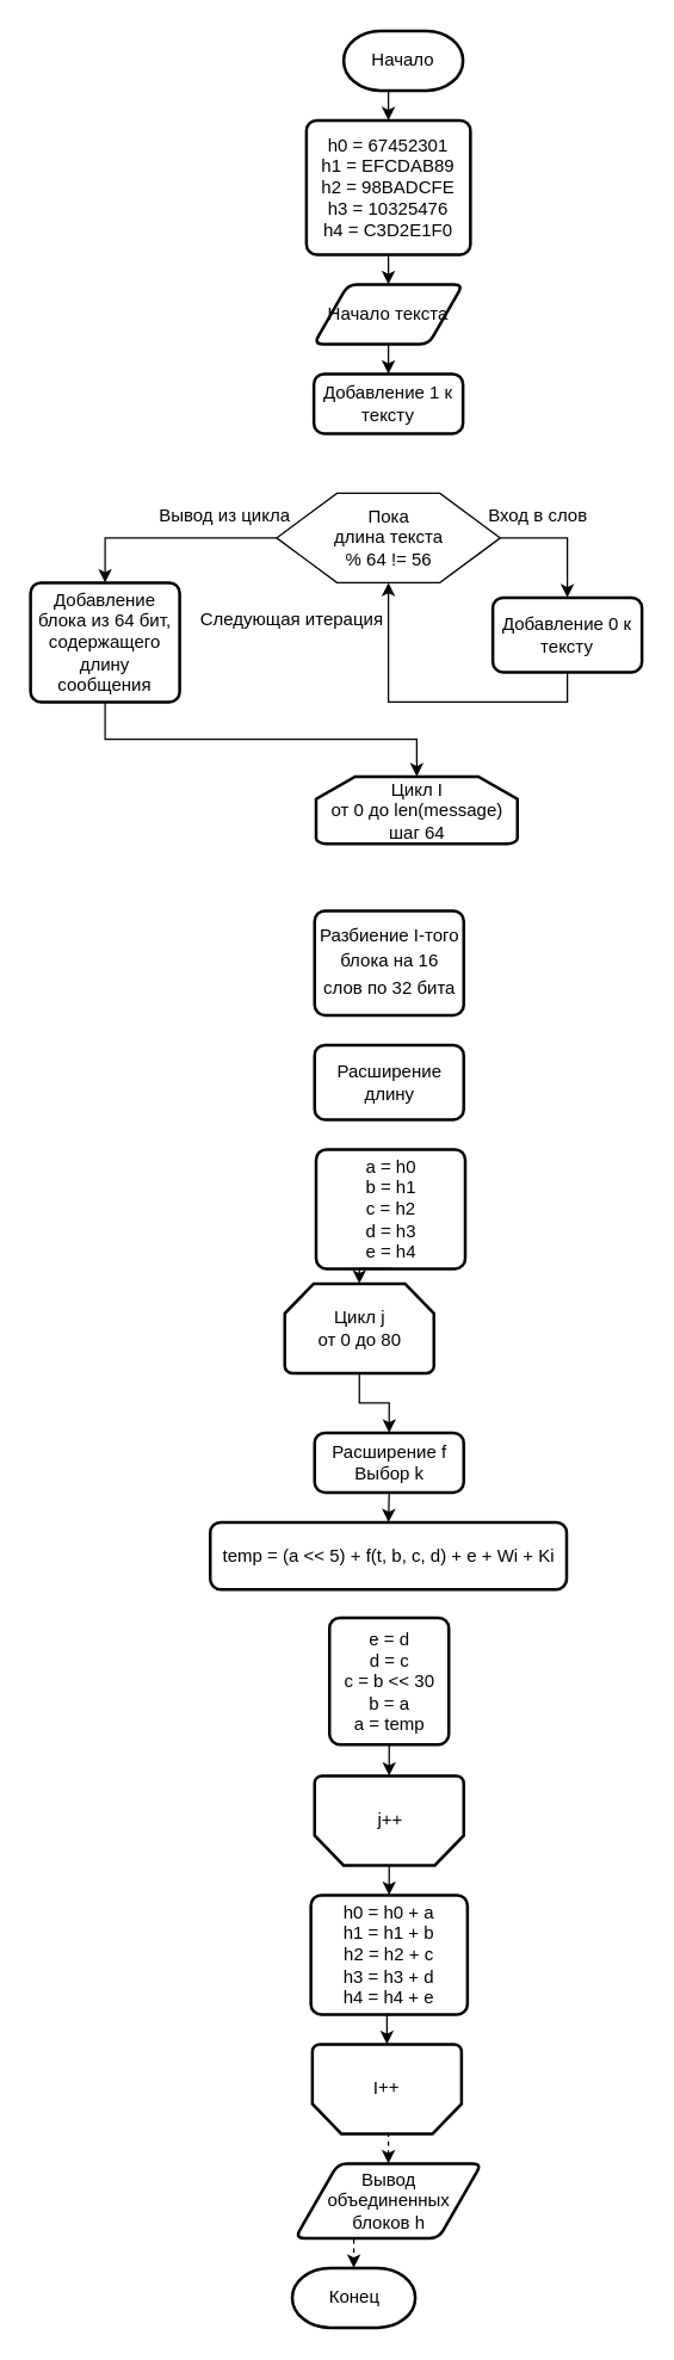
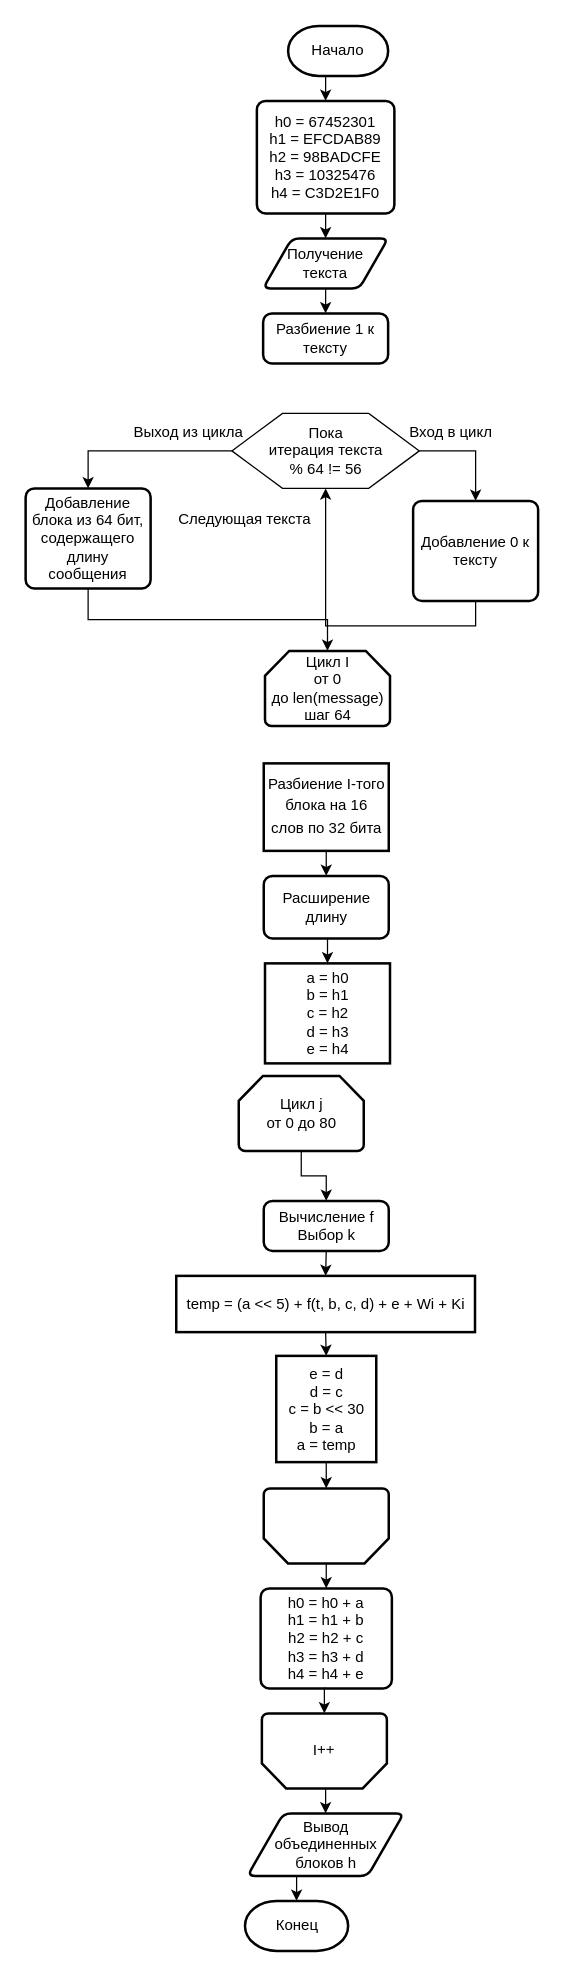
  <mxCell id="0" />
  <mxCell id="1" parent="0" />
  <mxCell id="2" style="edgeStyle=orthogonalEdgeStyle;rounded=0;orthogonalLoop=1;jettySize=auto;html=1;exitX=0.5;exitY=1;exitDx=0;exitDy=0;exitPerimeter=0;entryX=0.5;entryY=0;entryDx=0;entryDy=0;" edge="1" parent="1" source="3" target="7"><mxGeometry relative="1" as="geometry" /></mxCell>
  <mxCell id="3" value="Начало" style="strokeWidth=2;html=1;shape=mxgraph.flowchart.terminator;whiteSpace=wrap;" vertex="1" parent="1"><mxGeometry x="230" y="20" width="80" height="40" as="geometry" /></mxCell>
  <mxCell id="4" style="edgeStyle=orthogonalEdgeStyle;rounded=0;orthogonalLoop=1;jettySize=auto;html=1;exitX=0.5;exitY=1;exitDx=0;exitDy=0;entryX=0.5;entryY=0;entryDx=0;entryDy=0;" edge="1" parent="1" source="5" target="8"><mxGeometry relative="1" as="geometry" /></mxCell>
- <mxCell id="5" value="Начало текста" style="shape=parallelogram;html=1;strokeWidth=2;perimeter=parallelogramPerimeter;whiteSpace=wrap;rounded=1;arcSize=12;size=0.23;" vertex="1" parent="1"><mxGeometry x="210" y="190" width="100" height="40" as="geometry" /></mxCell>
+ <mxCell id="5" value="Получение текста" style="shape=parallelogram;html=1;strokeWidth=2;perimeter=parallelogramPerimeter;whiteSpace=wrap;rounded=1;arcSize=12;size=0.23;" vertex="1" parent="1"><mxGeometry x="210" y="190" width="100" height="40" as="geometry" /></mxCell>
  <mxCell id="6" style="edgeStyle=orthogonalEdgeStyle;rounded=0;orthogonalLoop=1;jettySize=auto;html=1;exitX=0.5;exitY=1;exitDx=0;exitDy=0;entryX=0.5;entryY=0;entryDx=0;entryDy=0;" edge="1" parent="1" source="7" target="5"><mxGeometry relative="1" as="geometry" /></mxCell>
  <mxCell id="7" value="&lt;div&gt;h0 = 67452301&lt;/div&gt;&lt;div&gt;h1 = EFCDAB89&lt;/div&gt;&lt;div&gt;h2 = 98BADCFE&lt;/div&gt;&lt;div&gt;h3 = 10325476&lt;/div&gt;&lt;div&gt;&lt;span style=&quot;background-color: initial;&quot;&gt;h4 = C3D2E1F0&lt;/span&gt;&lt;/div&gt;" style="rounded=1;whiteSpace=wrap;html=1;absoluteArcSize=1;arcSize=14;strokeWidth=2;align=center;" vertex="1" parent="1"><mxGeometry x="205" y="80" width="110" height="90" as="geometry" /></mxCell>
- <mxCell id="8" value="Добавление 1 к тексту" style="rounded=1;whiteSpace=wrap;html=1;absoluteArcSize=1;arcSize=14;strokeWidth=2;" vertex="1" parent="1"><mxGeometry x="210" y="250" width="100" height="40" as="geometry" /></mxCell>
+ <mxCell id="8" value="Разбиение 1 к тексту" style="rounded=1;whiteSpace=wrap;html=1;absoluteArcSize=1;arcSize=14;strokeWidth=2;" vertex="1" parent="1"><mxGeometry x="210" y="250" width="100" height="40" as="geometry" /></mxCell>
  <mxCell id="9" style="edgeStyle=orthogonalEdgeStyle;rounded=0;orthogonalLoop=1;jettySize=auto;html=1;exitX=1;exitY=0.5;exitDx=0;exitDy=0;entryX=0.5;entryY=0;entryDx=0;entryDy=0;" edge="1" parent="1" source="13" target="11"><mxGeometry relative="1" as="geometry"><mxPoint x="350" y="360" as="sourcePoint" /></mxGeometry></mxCell>
  <mxCell id="10" style="edgeStyle=orthogonalEdgeStyle;rounded=0;orthogonalLoop=1;jettySize=auto;html=1;exitX=0.5;exitY=1;exitDx=0;exitDy=0;entryX=0.5;entryY=1;entryDx=0;entryDy=0;" edge="1" parent="1" source="11" target="13"><mxGeometry relative="1" as="geometry" /></mxCell>
- <mxCell id="11" value="Добавление 0 к тексту" style="rounded=1;whiteSpace=wrap;html=1;absoluteArcSize=1;arcSize=14;strokeWidth=2;" vertex="1" parent="1"><mxGeometry x="330" y="400" width="100" height="50" as="geometry" /></mxCell>
+ <mxCell id="11" value="Добавление 0 к тексту" style="rounded=1;whiteSpace=wrap;html=1;absoluteArcSize=1;arcSize=14;strokeWidth=2;" vertex="1" parent="1"><mxGeometry x="330" y="400" width="100" height="80" as="geometry" /></mxCell>
  <mxCell id="12" style="edgeStyle=orthogonalEdgeStyle;rounded=0;orthogonalLoop=1;jettySize=auto;html=1;exitX=0;exitY=0.5;exitDx=0;exitDy=0;entryX=0.5;entryY=0;entryDx=0;entryDy=0;" edge="1" parent="1" source="13" target="16"><mxGeometry relative="1" as="geometry" /></mxCell>
- <mxCell id="13" value="&lt;font style=&quot;text-wrap: wrap; font-size: 12px;&quot;&gt;Пока длина&amp;nbsp;&lt;/font&gt;&lt;span style=&quot;text-wrap: wrap; background-color: initial;&quot;&gt;текста % 64 != 56&lt;/span&gt;" style="verticalLabelPosition=middle;verticalAlign=middle;html=1;shape=hexagon;perimeter=hexagonPerimeter2;arcSize=6;size=0.27;labelPosition=center;align=center;" vertex="1" parent="1"><mxGeometry x="185" y="330" width="150" height="60" as="geometry" /></mxCell>
- <mxCell id="14" value="Вход в слов" style="text;html=1;align=center;verticalAlign=middle;resizable=0;points=[];autosize=1;strokeColor=none;fillColor=none;" vertex="1" parent="1"><mxGeometry x="315" y="330" width="90" height="30" as="geometry" /></mxCell>
- <mxCell id="15" value="Следующая итерация" style="text;html=1;align=center;verticalAlign=middle;resizable=0;points=[];autosize=1;strokeColor=none;fillColor=none;" vertex="1" parent="1"><mxGeometry x="120" y="400" width="150" height="30" as="geometry" /></mxCell>
+ <mxCell id="13" value="&lt;font style=&quot;text-wrap: wrap; font-size: 12px;&quot;&gt;Пока итерация&amp;nbsp;&lt;/font&gt;&lt;span style=&quot;text-wrap: wrap; background-color: initial;&quot;&gt;текста % 64 != 56&lt;/span&gt;" style="verticalLabelPosition=middle;verticalAlign=middle;html=1;shape=hexagon;perimeter=hexagonPerimeter2;arcSize=6;size=0.27;labelPosition=center;align=center;" vertex="1" parent="1"><mxGeometry x="185" y="330" width="150" height="60" as="geometry" /></mxCell>
+ <mxCell id="14" value="Вход в цикл" style="text;html=1;align=center;verticalAlign=middle;resizable=0;points=[];autosize=1;strokeColor=none;fillColor=none;" vertex="1" parent="1"><mxGeometry x="315" y="330" width="90" height="30" as="geometry" /></mxCell>
+ <mxCell id="15" value="Следующая текста" style="text;html=1;align=center;verticalAlign=middle;resizable=0;points=[];autosize=1;strokeColor=none;fillColor=none;" vertex="1" parent="1"><mxGeometry x="120" y="400" width="150" height="30" as="geometry" /></mxCell>
  <mxCell id="16" value="Добавление блока из 64 бит, содержащего длину сообщения" style="rounded=1;whiteSpace=wrap;html=1;absoluteArcSize=1;arcSize=14;strokeWidth=2;" vertex="1" parent="1"><mxGeometry x="20" y="390" width="100" height="80" as="geometry" /></mxCell>
- <mxCell id="17" value="Вывод из цикла" style="text;html=1;align=center;verticalAlign=middle;resizable=0;points=[];autosize=1;strokeColor=none;fillColor=none;" vertex="1" parent="1"><mxGeometry x="95" y="330" width="110" height="30" as="geometry" /></mxCell>
- <mxCell id="18" style="edgeStyle=orthogonalEdgeStyle;rounded=0;orthogonalLoop=1;jettySize=auto;html=1;exitX=0.5;exitY=0;exitDx=0;exitDy=0;exitPerimeter=0;entryX=0.5;entryY=0;entryDx=0;entryDy=0;dashed=1;" edge="1" parent="1" source="19" target="41"><mxGeometry relative="1" as="geometry" /></mxCell>
+ <mxCell id="17" value="Выход из цикла" style="text;html=1;align=center;verticalAlign=middle;resizable=0;points=[];autosize=1;strokeColor=none;fillColor=none;" vertex="1" parent="1"><mxGeometry x="95" y="330" width="110" height="30" as="geometry" /></mxCell>
+ <mxCell id="18" style="edgeStyle=orthogonalEdgeStyle;rounded=0;orthogonalLoop=1;jettySize=auto;html=1;exitX=0.5;exitY=0;exitDx=0;exitDy=0;exitPerimeter=0;entryX=0.5;entryY=0;entryDx=0;entryDy=0;" edge="1" parent="1" source="19" target="41"><mxGeometry relative="1" as="geometry" /></mxCell>
  <mxCell id="19" value="++I" style="strokeWidth=2;html=1;shape=mxgraph.flowchart.loop_limit;whiteSpace=wrap;rotation=-180;" vertex="1" parent="1"><mxGeometry x="209" y="1370" width="100" height="60" as="geometry" /></mxCell>
- <mxCell id="20" value="Цикл I&lt;div&gt;от 0 до&amp;nbsp;len(message)&lt;/div&gt;&lt;div&gt;шаг 64&lt;/div&gt;" style="strokeWidth=2;html=1;shape=mxgraph.flowchart.loop_limit;whiteSpace=wrap;" vertex="1" parent="1"><mxGeometry x="211.5" y="520" width="135" height="45" as="geometry" /></mxCell>
+ <mxCell id="20" value="Цикл I&lt;div&gt;от 0 до&amp;nbsp;len(message)&lt;/div&gt;&lt;div&gt;шаг 64&lt;/div&gt;" style="strokeWidth=2;html=1;shape=mxgraph.flowchart.loop_limit;whiteSpace=wrap;" vertex="1" parent="1"><mxGeometry x="211.5" y="520" width="100" height="60" as="geometry" /></mxCell>
  <mxCell id="21" style="edgeStyle=orthogonalEdgeStyle;rounded=0;orthogonalLoop=1;jettySize=auto;html=1;exitX=0.5;exitY=1;exitDx=0;exitDy=0;entryX=0.5;entryY=0;entryDx=0;entryDy=0;entryPerimeter=0;" edge="1" parent="1" source="16" target="20"><mxGeometry relative="1" as="geometry" /></mxCell>
- <mxCell id="23" value="&lt;font style=&quot;font-size: 12px;&quot;&gt;Разбиение I-того блока&lt;font face=&quot;Helvetica&quot;&gt;&amp;nbsp;&lt;span style=&quot;line-height: 150%;&quot;&gt;&lt;font style=&quot;font-size: 12px;&quot;&gt;на 16&lt;br&gt;слов по 32 бита&lt;/font&gt;&lt;/span&gt;&lt;/font&gt;&lt;/font&gt;" style="rounded=1;whiteSpace=wrap;html=1;absoluteArcSize=1;arcSize=14;strokeWidth=2;" vertex="1" parent="1"><mxGeometry x="210.5" y="610" width="100" height="70" as="geometry" /></mxCell>
+ <mxCell id="22" style="edgeStyle=orthogonalEdgeStyle;rounded=0;orthogonalLoop=1;jettySize=auto;html=1;exitX=0.5;exitY=1;exitDx=0;exitDy=0;entryX=0.5;entryY=0;entryDx=0;entryDy=0;" edge="1" parent="1" source="23" target="25"><mxGeometry relative="1" as="geometry" /></mxCell>
+ <mxCell id="23" value="&lt;font style=&quot;font-size: 12px;&quot;&gt;Разбиение I-того блока&lt;font face=&quot;Helvetica&quot;&gt;&amp;nbsp;&lt;span style=&quot;line-height: 150%;&quot;&gt;&lt;font style=&quot;font-size: 12px;&quot;&gt;на 16&lt;br&gt;слов по 32 бита&lt;/font&gt;&lt;/span&gt;&lt;/font&gt;&lt;/font&gt;" style="whiteSpace=wrap;html=1;absoluteArcSize=1;arcSize=14;strokeWidth=2;rounded=0;" vertex="1" parent="1"><mxGeometry x="210.5" y="610" width="100" height="70" as="geometry" /></mxCell>
+ <mxCell id="24" style="edgeStyle=orthogonalEdgeStyle;rounded=0;orthogonalLoop=1;jettySize=auto;html=1;exitX=0.5;exitY=1;exitDx=0;exitDy=0;entryX=0.5;entryY=0;entryDx=0;entryDy=0;" edge="1" parent="1" source="25" target="26"><mxGeometry relative="1" as="geometry" /></mxCell>
  <mxCell id="25" value="Расширение длину" style="rounded=1;whiteSpace=wrap;html=1;absoluteArcSize=1;arcSize=14;strokeWidth=2;" vertex="1" parent="1"><mxGeometry x="210.5" y="700" width="100" height="50" as="geometry" /></mxCell>
- <mxCell id="26" value="&lt;div&gt;a = h0&lt;/div&gt;&lt;div&gt;&lt;span style=&quot;background-color: initial;&quot;&gt;b = h1&lt;/span&gt;&lt;/div&gt;&lt;div&gt;&lt;span style=&quot;background-color: initial;&quot;&gt;c = h2&lt;/span&gt;&lt;/div&gt;&lt;div&gt;&lt;span style=&quot;background-color: initial;&quot;&gt;d = h3&lt;/span&gt;&lt;/div&gt;&lt;div&gt;&lt;span style=&quot;background-color: initial;&quot;&gt;e = h4&lt;/span&gt;&lt;/div&gt;" style="rounded=1;whiteSpace=wrap;html=1;absoluteArcSize=1;arcSize=14;strokeWidth=2;" vertex="1" parent="1"><mxGeometry x="211.5" y="770" width="100" height="80" as="geometry" /></mxCell>
+ <mxCell id="26" value="&lt;div&gt;a = h0&lt;/div&gt;&lt;div&gt;&lt;span style=&quot;background-color: initial;&quot;&gt;b = h1&lt;/span&gt;&lt;/div&gt;&lt;div&gt;&lt;span style=&quot;background-color: initial;&quot;&gt;c = h2&lt;/span&gt;&lt;/div&gt;&lt;div&gt;&lt;span style=&quot;background-color: initial;&quot;&gt;d = h3&lt;/span&gt;&lt;/div&gt;&lt;div&gt;&lt;span style=&quot;background-color: initial;&quot;&gt;e = h4&lt;/span&gt;&lt;/div&gt;" style="whiteSpace=wrap;html=1;absoluteArcSize=1;arcSize=14;strokeWidth=2;rounded=0;" vertex="1" parent="1"><mxGeometry x="211.5" y="770" width="100" height="80" as="geometry" /></mxCell>
  <mxCell id="27" style="edgeStyle=orthogonalEdgeStyle;rounded=0;orthogonalLoop=1;jettySize=auto;html=1;exitX=0.5;exitY=1;exitDx=0;exitDy=0;exitPerimeter=0;entryX=0.5;entryY=0;entryDx=0;entryDy=0;" edge="1" parent="1" source="28" target="34"><mxGeometry relative="1" as="geometry" /></mxCell>
  <mxCell id="28" value="Цикл j&lt;div&gt;от 0 до 80&lt;/div&gt;" style="strokeWidth=2;html=1;shape=mxgraph.flowchart.loop_limit;whiteSpace=wrap;" vertex="1" parent="1"><mxGeometry x="190.5" y="860" width="100" height="60" as="geometry" /></mxCell>
  <mxCell id="29" style="edgeStyle=orthogonalEdgeStyle;rounded=0;orthogonalLoop=1;jettySize=auto;html=1;exitX=0.5;exitY=0;exitDx=0;exitDy=0;exitPerimeter=0;entryX=0.5;entryY=0;entryDx=0;entryDy=0;" edge="1" parent="1" source="30" target="39"><mxGeometry relative="1" as="geometry" /></mxCell>
  <mxCell id="30" value="" style="strokeWidth=2;html=1;shape=mxgraph.flowchart.loop_limit;whiteSpace=wrap;rotation=-180;" vertex="1" parent="1"><mxGeometry x="210.5" y="1190" width="100" height="60" as="geometry" /></mxCell>
- <mxCell id="31" value="j++" style="text;html=1;align=center;verticalAlign=middle;resizable=0;points=[];autosize=1;strokeColor=none;fillColor=none;" vertex="1" parent="1"><mxGeometry x="240.5" y="1205" width="40" height="30" as="geometry" /></mxCell>
- <mxCell id="32" style="edgeStyle=orthogonalEdgeStyle;rounded=0;orthogonalLoop=1;jettySize=auto;html=1;exitX=0.5;exitY=1;exitDx=0;exitDy=0;entryX=0.5;entryY=0;entryDx=0;entryDy=0;entryPerimeter=0;" edge="1" parent="1" source="26" target="28"><mxGeometry relative="1" as="geometry" /></mxCell>
  <mxCell id="33" style="edgeStyle=orthogonalEdgeStyle;rounded=0;orthogonalLoop=1;jettySize=auto;html=1;exitX=0.5;exitY=1;exitDx=0;exitDy=0;entryX=0.5;entryY=0;entryDx=0;entryDy=0;" edge="1" parent="1" source="34" target="36"><mxGeometry relative="1" as="geometry" /></mxCell>
- <mxCell id="34" value="Расширение f&lt;div&gt;Выбор k&lt;/div&gt;" style="rounded=1;whiteSpace=wrap;html=1;absoluteArcSize=1;arcSize=14;strokeWidth=2;" vertex="1" parent="1"><mxGeometry x="210.5" y="960" width="100" height="40" as="geometry" /></mxCell>
- <mxCell id="36" value="temp = (a &amp;lt;&amp;lt; 5) + f(t, b, c, d) + e + Wi + Ki" style="rounded=1;whiteSpace=wrap;html=1;absoluteArcSize=1;arcSize=14;strokeWidth=2;" vertex="1" parent="1"><mxGeometry x="140.5" y="1020" width="239" height="45" as="geometry" /></mxCell>
- <mxCell id="37" value="&lt;div&gt;e = d&lt;/div&gt;&lt;div&gt;d = c&lt;/div&gt;&lt;div&gt;&lt;span style=&quot;background-color: initial;&quot;&gt;c = b &amp;lt;&amp;lt; 30&lt;/span&gt;&lt;/div&gt;&lt;div&gt;&lt;span style=&quot;background-color: initial;&quot;&gt;b = a&lt;/span&gt;&lt;/div&gt;&lt;div&gt;&lt;span style=&quot;background-color: initial;&quot;&gt;a = temp&lt;/span&gt;&lt;/div&gt;" style="rounded=1;whiteSpace=wrap;html=1;absoluteArcSize=1;arcSize=14;strokeWidth=2;" vertex="1" parent="1"><mxGeometry x="220.5" y="1084" width="80" height="85" as="geometry" /></mxCell>
+ <mxCell id="34" value="Вычисление f&lt;div&gt;Выбор k&lt;/div&gt;" style="rounded=1;whiteSpace=wrap;html=1;absoluteArcSize=1;arcSize=14;strokeWidth=2;" vertex="1" parent="1"><mxGeometry x="210.5" y="960" width="100" height="40" as="geometry" /></mxCell>
+ <mxCell id="35" style="edgeStyle=orthogonalEdgeStyle;rounded=0;orthogonalLoop=1;jettySize=auto;html=1;exitX=0.5;exitY=1;exitDx=0;exitDy=0;entryX=0.5;entryY=0;entryDx=0;entryDy=0;" edge="1" parent="1" source="36" target="37"><mxGeometry relative="1" as="geometry" /></mxCell>
+ <mxCell id="36" value="temp = (a &amp;lt;&amp;lt; 5) + f(t, b, c, d) + e + Wi + Ki" style="whiteSpace=wrap;html=1;absoluteArcSize=1;arcSize=14;strokeWidth=2;rounded=0;" vertex="1" parent="1"><mxGeometry x="140.5" y="1020" width="239" height="45" as="geometry" /></mxCell>
+ <mxCell id="37" value="&lt;div&gt;e = d&lt;/div&gt;&lt;div&gt;d = c&lt;/div&gt;&lt;div&gt;&lt;span style=&quot;background-color: initial;&quot;&gt;c = b &amp;lt;&amp;lt; 30&lt;/span&gt;&lt;/div&gt;&lt;div&gt;&lt;span style=&quot;background-color: initial;&quot;&gt;b = a&lt;/span&gt;&lt;/div&gt;&lt;div&gt;&lt;span style=&quot;background-color: initial;&quot;&gt;a = temp&lt;/span&gt;&lt;/div&gt;" style="whiteSpace=wrap;html=1;absoluteArcSize=1;arcSize=14;strokeWidth=2;rounded=0;" vertex="1" parent="1"><mxGeometry x="220.5" y="1084" width="80" height="85" as="geometry" /></mxCell>
  <mxCell id="38" style="edgeStyle=orthogonalEdgeStyle;rounded=0;orthogonalLoop=1;jettySize=auto;html=1;exitX=0.5;exitY=1;exitDx=0;exitDy=0;entryX=0.5;entryY=1;entryDx=0;entryDy=0;entryPerimeter=0;" edge="1" parent="1" source="37" target="30"><mxGeometry relative="1" as="geometry" /></mxCell>
  <mxCell id="39" value="h0 = h0 + a&lt;div&gt;h1 = h1 + b&lt;/div&gt;&lt;div&gt;h2 = h2 + c&lt;/div&gt;&lt;div&gt;h3 = h3 + d&lt;br&gt;h4 = h4 + e&lt;/div&gt;" style="rounded=1;whiteSpace=wrap;html=1;absoluteArcSize=1;arcSize=14;strokeWidth=2;" vertex="1" parent="1"><mxGeometry x="208" y="1270" width="105" height="80" as="geometry" /></mxCell>
  <mxCell id="40" style="edgeStyle=orthogonalEdgeStyle;rounded=0;orthogonalLoop=1;jettySize=auto;html=1;exitX=0.5;exitY=1;exitDx=0;exitDy=0;entryX=0.5;entryY=1;entryDx=0;entryDy=0;entryPerimeter=0;" edge="1" parent="1" source="39" target="19"><mxGeometry relative="1" as="geometry" /></mxCell>
  <mxCell id="41" value="Вывод&lt;div&gt;объединенных блоков h&lt;/div&gt;" style="shape=parallelogram;html=1;strokeWidth=2;perimeter=parallelogramPerimeter;whiteSpace=wrap;rounded=1;arcSize=12;size=0.23;" vertex="1" parent="1"><mxGeometry x="197.5" y="1450" width="125" height="50" as="geometry" /></mxCell>
  <mxCell id="42" value="Конец" style="strokeWidth=2;html=1;shape=mxgraph.flowchart.terminator;whiteSpace=wrap;" vertex="1" parent="1"><mxGeometry x="195.5" y="1520" width="82.5" height="40" as="geometry" /></mxCell>
- <mxCell id="43" style="edgeStyle=orthogonalEdgeStyle;rounded=0;orthogonalLoop=1;jettySize=auto;html=1;exitX=0.5;exitY=1;exitDx=0;exitDy=0;entryX=0.5;entryY=0;entryDx=0;entryDy=0;entryPerimeter=0;dashed=1;" edge="1" parent="1" source="41" target="42"><mxGeometry relative="1" as="geometry" /></mxCell>
+ <mxCell id="43" style="edgeStyle=orthogonalEdgeStyle;rounded=0;orthogonalLoop=1;jettySize=auto;html=1;exitX=0.5;exitY=1;exitDx=0;exitDy=0;entryX=0.5;entryY=0;entryDx=0;entryDy=0;entryPerimeter=0;" edge="1" parent="1" source="41" target="42"><mxGeometry relative="1" as="geometry" /></mxCell>
